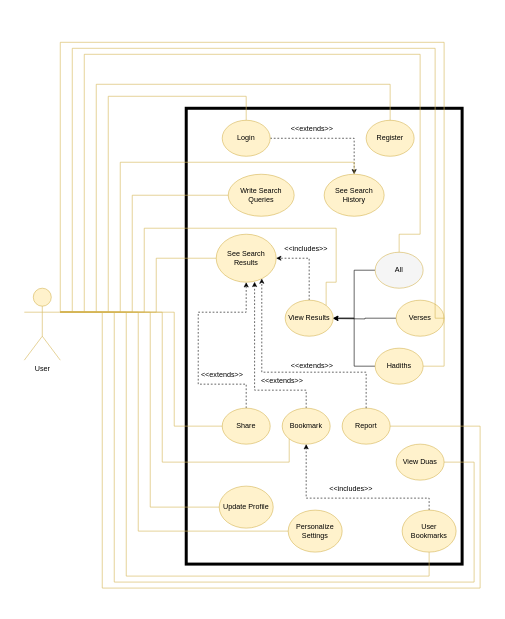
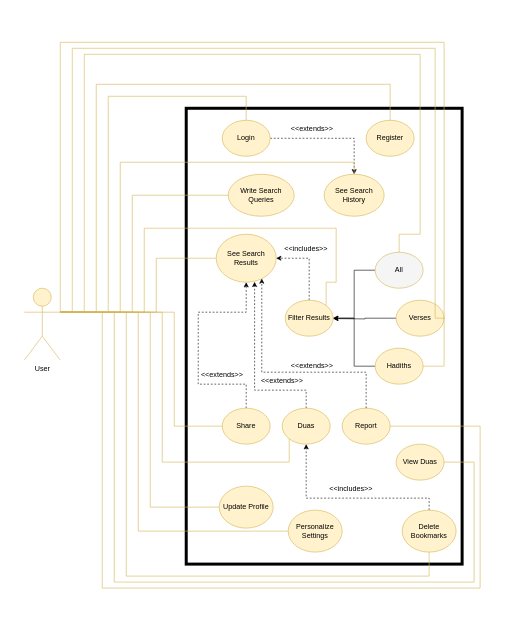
  <mxCell id="0" />
  <mxCell id="1" parent="0" />
  <mxCell id="2" value="" style="rounded=0;whiteSpace=wrap;html=1;strokeColor=none;" vertex="1" parent="1"><mxGeometry x="20" y="20" width="800" height="990" as="geometry" /></mxCell>
  <mxCell id="3" value="" style="rounded=0;whiteSpace=wrap;html=1;strokeWidth=5;" parent="1" vertex="1"><mxGeometry x="310" y="180" width="460" height="760" as="geometry" /></mxCell>
  <mxCell id="4" style="edgeStyle=orthogonalEdgeStyle;rounded=0;orthogonalLoop=1;jettySize=auto;html=1;exitX=1;exitY=0.5;exitDx=0;exitDy=0;dashed=1;" parent="1" source="5" target="22" edge="1"><mxGeometry relative="1" as="geometry" /></mxCell>
  <mxCell id="5" value="Login" style="ellipse;whiteSpace=wrap;html=1;fontSize=12;fillColor=#fff2cc;strokeColor=#d6b656;" parent="1" vertex="1"><mxGeometry x="370" y="200" width="80" height="60" as="geometry" /></mxCell>
  <mxCell id="6" value="Register" style="ellipse;whiteSpace=wrap;html=1;fontSize=12;fillColor=#fff2cc;strokeColor=#d6b656;" parent="1" vertex="1"><mxGeometry x="610" y="200" width="80" height="60" as="geometry" /></mxCell>
  <mxCell id="7" value="See Search Results" style="ellipse;whiteSpace=wrap;html=1;fontSize=12;fillColor=#fff2cc;strokeColor=#d6b656;" parent="1" vertex="1"><mxGeometry x="360" y="390" width="100" height="80" as="geometry" /></mxCell>
  <mxCell id="8" value="Write Search Queries" style="ellipse;whiteSpace=wrap;html=1;fontSize=12;fillColor=#fff2cc;strokeColor=#d6b656;" parent="1" vertex="1"><mxGeometry x="380" y="290" width="110" height="70" as="geometry" /></mxCell>
  <mxCell id="9" style="edgeStyle=orthogonalEdgeStyle;rounded=0;orthogonalLoop=1;jettySize=auto;html=1;exitX=0.5;exitY=0;exitDx=0;exitDy=0;entryX=1;entryY=0.5;entryDx=0;entryDy=0;dashed=1;" parent="1" source="10" target="7" edge="1"><mxGeometry relative="1" as="geometry" /></mxCell>
- <mxCell id="10" value="View Results" style="ellipse;whiteSpace=wrap;html=1;fontSize=12;fillColor=#fff2cc;strokeColor=#d6b656;" parent="1" vertex="1"><mxGeometry x="475" y="500" width="80" height="60" as="geometry" /></mxCell>
+ <mxCell id="10" value="Filter Results" style="ellipse;whiteSpace=wrap;html=1;fontSize=12;fillColor=#fff2cc;strokeColor=#d6b656;" parent="1" vertex="1"><mxGeometry x="475" y="500" width="80" height="60" as="geometry" /></mxCell>
  <mxCell id="11" style="edgeStyle=orthogonalEdgeStyle;rounded=0;orthogonalLoop=1;jettySize=auto;html=1;exitX=0;exitY=0.5;exitDx=0;exitDy=0;" parent="1" source="12" edge="1"><mxGeometry relative="1" as="geometry"><mxPoint x="555" y="530.667" as="targetPoint" /></mxGeometry></mxCell>
  <mxCell id="12" value="Verses" style="ellipse;whiteSpace=wrap;html=1;fontSize=12;fillColor=#fff2cc;strokeColor=#d6b656;" parent="1" vertex="1"><mxGeometry x="660" y="500" width="80" height="60" as="geometry" /></mxCell>
  <mxCell id="13" style="edgeStyle=orthogonalEdgeStyle;rounded=0;orthogonalLoop=1;jettySize=auto;html=1;exitX=0;exitY=0.5;exitDx=0;exitDy=0;entryX=1;entryY=0.5;entryDx=0;entryDy=0;" parent="1" source="14" target="10" edge="1"><mxGeometry relative="1" as="geometry" /></mxCell>
  <mxCell id="14" value="All" style="ellipse;whiteSpace=wrap;html=1;fontSize=12;fillColor=#f5f5f5;strokeColor=#d6b656;" parent="1" vertex="1"><mxGeometry x="625" y="420" width="80" height="60" as="geometry" /></mxCell>
  <mxCell id="15" style="edgeStyle=orthogonalEdgeStyle;rounded=0;orthogonalLoop=1;jettySize=auto;html=1;exitX=0;exitY=0.5;exitDx=0;exitDy=0;entryX=1;entryY=0.5;entryDx=0;entryDy=0;" parent="1" source="16" target="10" edge="1"><mxGeometry relative="1" as="geometry" /></mxCell>
  <mxCell id="16" value="Hadiths" style="ellipse;whiteSpace=wrap;html=1;fontSize=12;fillColor=#fff2cc;strokeColor=#d6b656;" parent="1" vertex="1"><mxGeometry x="625" y="580" width="80" height="60" as="geometry" /></mxCell>
  <mxCell id="17" style="edgeStyle=orthogonalEdgeStyle;rounded=0;orthogonalLoop=1;jettySize=auto;html=1;exitX=0.5;exitY=0;exitDx=0;exitDy=0;entryX=0.64;entryY=0.992;entryDx=0;entryDy=0;entryPerimeter=0;dashed=1;" parent="1" source="18" target="7" edge="1"><mxGeometry relative="1" as="geometry"><Array as="points"><mxPoint x="510" y="650" /><mxPoint x="424" y="650" /></Array></mxGeometry></mxCell>
- <mxCell id="18" value="Bookmark" style="ellipse;whiteSpace=wrap;html=1;fontSize=12;fillColor=#fff2cc;strokeColor=#d6b656;" parent="1" vertex="1"><mxGeometry x="470" y="680" width="80" height="60" as="geometry" /></mxCell>
+ <mxCell id="18" value="Duas" style="ellipse;whiteSpace=wrap;html=1;fontSize=12;fillColor=#fff2cc;strokeColor=#d6b656;" parent="1" vertex="1"><mxGeometry x="470" y="680" width="80" height="60" as="geometry" /></mxCell>
  <mxCell id="19" style="edgeStyle=orthogonalEdgeStyle;rounded=0;orthogonalLoop=1;jettySize=auto;html=1;exitX=0.5;exitY=0;exitDx=0;exitDy=0;entryX=0.5;entryY=1;entryDx=0;entryDy=0;dashed=1;" parent="1" source="20" target="7" edge="1"><mxGeometry relative="1" as="geometry"><Array as="points"><mxPoint x="410" y="640" /><mxPoint x="330" y="640" /><mxPoint x="330" y="520" /><mxPoint x="410" y="520" /></Array></mxGeometry></mxCell>
  <mxCell id="20" value="Share" style="ellipse;whiteSpace=wrap;html=1;fontSize=12;fillColor=#fff2cc;strokeColor=#d6b656;" parent="1" vertex="1"><mxGeometry x="370" y="680" width="80" height="60" as="geometry" /></mxCell>
  <mxCell id="21" value="View Duas" style="ellipse;whiteSpace=wrap;html=1;fontSize=12;fillColor=#fff2cc;strokeColor=#d6b656;" parent="1" vertex="1"><mxGeometry x="660" y="740" width="80" height="60" as="geometry" /></mxCell>
  <mxCell id="22" value="See Search History" style="ellipse;whiteSpace=wrap;html=1;fontSize=12;fillColor=#fff2cc;strokeColor=#d6b656;" parent="1" vertex="1"><mxGeometry x="540" y="290" width="100" height="70" as="geometry" /></mxCell>
  <mxCell id="23" value="Report" style="ellipse;whiteSpace=wrap;html=1;fontSize=12;fillColor=#fff2cc;strokeColor=#d6b656;" parent="1" vertex="1"><mxGeometry x="570" y="680" width="80" height="60" as="geometry" /></mxCell>
  <mxCell id="24" value="Update Profile" style="ellipse;whiteSpace=wrap;html=1;fontSize=12;fillColor=#fff2cc;strokeColor=#d6b656;" parent="1" vertex="1"><mxGeometry x="365" y="810" width="90" height="70" as="geometry" /></mxCell>
  <mxCell id="25" value="Personalize Settings" style="ellipse;whiteSpace=wrap;html=1;fontSize=12;fillColor=#fff2cc;strokeColor=#d6b656;" parent="1" vertex="1"><mxGeometry x="480" y="850" width="90" height="70" as="geometry" /></mxCell>
  <mxCell id="26" style="edgeStyle=orthogonalEdgeStyle;rounded=0;orthogonalLoop=1;jettySize=auto;html=1;exitX=0.5;exitY=0;exitDx=0;exitDy=0;entryX=0.5;entryY=1;entryDx=0;entryDy=0;dashed=1;" parent="1" source="27" target="18" edge="1"><mxGeometry relative="1" as="geometry"><Array as="points"><mxPoint x="715" y="830" /><mxPoint x="510" y="830" /></Array></mxGeometry></mxCell>
- <mxCell id="27" value="User Bookmarks" style="ellipse;whiteSpace=wrap;html=1;fontSize=12;fillColor=#fff2cc;strokeColor=#d6b656;" parent="1" vertex="1"><mxGeometry x="670" y="850" width="90" height="70" as="geometry" /></mxCell>
+ <mxCell id="27" value="Delete Bookmarks" style="ellipse;whiteSpace=wrap;html=1;fontSize=12;fillColor=#fff2cc;strokeColor=#d6b656;" parent="1" vertex="1"><mxGeometry x="670" y="850" width="90" height="70" as="geometry" /></mxCell>
  <mxCell id="28" style="edgeStyle=orthogonalEdgeStyle;rounded=0;orthogonalLoop=1;jettySize=auto;html=1;exitX=1;exitY=0.333;exitDx=0;exitDy=0;exitPerimeter=0;entryX=0.5;entryY=0;entryDx=0;entryDy=0;strokeColor=#d6b656;endArrow=none;endFill=0;fillColor=#fff2cc;" parent="1" source="42" target="5" edge="1"><mxGeometry relative="1" as="geometry"><Array as="points"><mxPoint x="180" y="520" /><mxPoint x="180" y="160" /><mxPoint x="410" y="160" /></Array></mxGeometry></mxCell>
  <mxCell id="29" style="edgeStyle=orthogonalEdgeStyle;rounded=0;orthogonalLoop=1;jettySize=auto;html=1;exitX=1;exitY=0.333;exitDx=0;exitDy=0;exitPerimeter=0;entryX=0.5;entryY=0;entryDx=0;entryDy=0;endArrow=none;endFill=0;fillColor=#fff2cc;strokeColor=#d6b656;" parent="1" source="42" target="6" edge="1"><mxGeometry relative="1" as="geometry"><Array as="points"><mxPoint x="160" y="520" /><mxPoint x="160" y="140" /><mxPoint x="650" y="140" /></Array></mxGeometry></mxCell>
  <mxCell id="30" style="edgeStyle=orthogonalEdgeStyle;rounded=0;orthogonalLoop=1;jettySize=auto;html=1;exitX=1;exitY=0.333;exitDx=0;exitDy=0;exitPerimeter=0;entryX=0;entryY=0.5;entryDx=0;entryDy=0;endArrow=none;endFill=0;fillColor=#fff2cc;strokeColor=#d6b656;" parent="1" source="42" target="8" edge="1"><mxGeometry relative="1" as="geometry"><Array as="points"><mxPoint x="220" y="520" /><mxPoint x="220" y="325" /></Array></mxGeometry></mxCell>
  <mxCell id="31" style="edgeStyle=orthogonalEdgeStyle;rounded=0;orthogonalLoop=1;jettySize=auto;html=1;exitX=1;exitY=0.333;exitDx=0;exitDy=0;exitPerimeter=0;entryX=0.5;entryY=0;entryDx=0;entryDy=0;endArrow=none;endFill=0;fillColor=#fff2cc;strokeColor=#d6b656;" parent="1" source="42" target="22" edge="1"><mxGeometry relative="1" as="geometry"><Array as="points"><mxPoint x="200" y="520" /><mxPoint x="200" y="270" /><mxPoint x="590" y="270" /></Array></mxGeometry></mxCell>
  <mxCell id="32" style="edgeStyle=orthogonalEdgeStyle;rounded=0;orthogonalLoop=1;jettySize=auto;html=1;exitX=1;exitY=0.333;exitDx=0;exitDy=0;exitPerimeter=0;entryX=0;entryY=0.5;entryDx=0;entryDy=0;endArrow=none;endFill=0;fillColor=#fff2cc;strokeColor=#d6b656;" parent="1" source="42" target="7" edge="1"><mxGeometry relative="1" as="geometry"><Array as="points"><mxPoint x="260" y="520" /><mxPoint x="260" y="430" /></Array></mxGeometry></mxCell>
  <mxCell id="33" style="edgeStyle=orthogonalEdgeStyle;rounded=0;orthogonalLoop=1;jettySize=auto;html=1;exitX=1;exitY=0.333;exitDx=0;exitDy=0;exitPerimeter=0;entryX=0.5;entryY=0;entryDx=0;entryDy=0;endArrow=none;endFill=0;fillColor=#fff2cc;strokeColor=#d6b656;" parent="1" source="42" target="14" edge="1"><mxGeometry relative="1" as="geometry"><Array as="points"><mxPoint x="140" y="520" /><mxPoint x="140" y="90" /><mxPoint x="700" y="90" /><mxPoint x="700" y="390" /><mxPoint x="665" y="390" /></Array></mxGeometry></mxCell>
  <mxCell id="34" style="edgeStyle=orthogonalEdgeStyle;rounded=0;orthogonalLoop=1;jettySize=auto;html=1;exitX=1;exitY=0.333;exitDx=0;exitDy=0;exitPerimeter=0;entryX=1;entryY=0.5;entryDx=0;entryDy=0;endArrow=none;endFill=0;fillColor=#fff2cc;strokeColor=#d6b656;" parent="1" source="42" target="12" edge="1"><mxGeometry relative="1" as="geometry"><Array as="points"><mxPoint x="120" y="520" /><mxPoint x="120" y="80" /><mxPoint x="725" y="80" /><mxPoint x="725" y="530" /></Array></mxGeometry></mxCell>
  <mxCell id="35" style="edgeStyle=orthogonalEdgeStyle;rounded=0;orthogonalLoop=1;jettySize=auto;html=1;exitX=1;exitY=0.333;exitDx=0;exitDy=0;exitPerimeter=0;entryX=1;entryY=0.5;entryDx=0;entryDy=0;endArrow=none;endFill=0;fillColor=#fff2cc;strokeColor=#d6b656;" parent="1" source="42" target="16" edge="1"><mxGeometry relative="1" as="geometry"><Array as="points"><mxPoint x="100" y="70" /><mxPoint x="740" y="70" /><mxPoint x="740" y="610" /></Array></mxGeometry></mxCell>
  <mxCell id="36" style="edgeStyle=orthogonalEdgeStyle;rounded=0;orthogonalLoop=1;jettySize=auto;html=1;exitX=1;exitY=0.333;exitDx=0;exitDy=0;exitPerimeter=0;entryX=0;entryY=0.5;entryDx=0;entryDy=0;endArrow=none;endFill=0;fillColor=#fff2cc;strokeColor=#d6b656;" parent="1" source="42" target="20" edge="1"><mxGeometry relative="1" as="geometry"><Array as="points"><mxPoint x="290" y="520" /><mxPoint x="290" y="710" /></Array></mxGeometry></mxCell>
  <mxCell id="37" style="edgeStyle=orthogonalEdgeStyle;rounded=0;orthogonalLoop=1;jettySize=auto;html=1;exitX=1;exitY=0.333;exitDx=0;exitDy=0;exitPerimeter=0;entryX=0;entryY=0.5;entryDx=0;entryDy=0;endArrow=none;endFill=0;fillColor=#fff2cc;strokeColor=#d6b656;" parent="1" source="42" target="24" edge="1"><mxGeometry relative="1" as="geometry"><Array as="points"><mxPoint x="250" y="520" /><mxPoint x="250" y="845" /></Array></mxGeometry></mxCell>
  <mxCell id="38" style="edgeStyle=orthogonalEdgeStyle;rounded=0;orthogonalLoop=1;jettySize=auto;html=1;exitX=1;exitY=0.333;exitDx=0;exitDy=0;exitPerimeter=0;entryX=0;entryY=0.5;entryDx=0;entryDy=0;endArrow=none;endFill=0;fillColor=#fff2cc;strokeColor=#d6b656;" parent="1" source="42" target="25" edge="1"><mxGeometry relative="1" as="geometry"><Array as="points"><mxPoint x="230" y="520" /><mxPoint x="230" y="885" /></Array></mxGeometry></mxCell>
  <mxCell id="39" style="edgeStyle=orthogonalEdgeStyle;rounded=0;orthogonalLoop=1;jettySize=auto;html=1;exitX=1;exitY=0.333;exitDx=0;exitDy=0;exitPerimeter=0;entryX=0.5;entryY=1;entryDx=0;entryDy=0;endArrow=none;endFill=0;fillColor=#fff2cc;strokeColor=#d6b656;" parent="1" source="42" target="27" edge="1"><mxGeometry relative="1" as="geometry"><Array as="points"><mxPoint x="210" y="520" /><mxPoint x="210" y="960" /><mxPoint x="715" y="960" /></Array></mxGeometry></mxCell>
  <mxCell id="40" style="edgeStyle=orthogonalEdgeStyle;rounded=0;orthogonalLoop=1;jettySize=auto;html=1;exitX=1;exitY=0.333;exitDx=0;exitDy=0;exitPerimeter=0;entryX=1;entryY=0.5;entryDx=0;entryDy=0;endArrow=none;endFill=0;fillColor=#fff2cc;strokeColor=#d6b656;" parent="1" source="42" target="21" edge="1"><mxGeometry relative="1" as="geometry"><Array as="points"><mxPoint x="190" y="520" /><mxPoint x="190" y="970" /><mxPoint x="790" y="970" /><mxPoint x="790" y="770" /></Array></mxGeometry></mxCell>
  <mxCell id="41" style="edgeStyle=orthogonalEdgeStyle;rounded=0;orthogonalLoop=1;jettySize=auto;html=1;exitX=1;exitY=0.333;exitDx=0;exitDy=0;exitPerimeter=0;entryX=1;entryY=0.5;entryDx=0;entryDy=0;endArrow=none;endFill=0;fillColor=#fff2cc;strokeColor=#d6b656;" parent="1" source="42" target="23" edge="1"><mxGeometry relative="1" as="geometry"><Array as="points"><mxPoint x="170" y="520" /><mxPoint x="170" y="980" /><mxPoint x="800" y="980" /><mxPoint x="800" y="710" /></Array></mxGeometry></mxCell>
  <mxCell id="42" value="&lt;div&gt;User&lt;/div&gt;" style="shape=umlActor;verticalLabelPosition=bottom;verticalAlign=top;html=1;outlineConnect=0;fillColor=#fff2cc;strokeColor=#d6b656;" parent="1" vertex="1"><mxGeometry x="40" y="480" width="60" height="120" as="geometry" /></mxCell>
  <mxCell id="43" value="&lt;div&gt;&amp;lt;&amp;lt;includes&amp;gt;&amp;gt;&lt;/div&gt;" style="text;html=1;strokeColor=none;fillColor=none;align=center;verticalAlign=middle;whiteSpace=wrap;rounded=0;" parent="1" vertex="1"><mxGeometry x="480" y="400" width="60" height="30" as="geometry" /></mxCell>
  <mxCell id="44" value="&lt;div&gt;&amp;lt;&amp;lt;extends&amp;gt;&amp;gt;&lt;/div&gt;" style="text;html=1;strokeColor=none;fillColor=none;align=center;verticalAlign=middle;whiteSpace=wrap;rounded=0;" parent="1" vertex="1"><mxGeometry x="490" y="200" width="60" height="30" as="geometry" /></mxCell>
  <mxCell id="45" style="edgeStyle=orthogonalEdgeStyle;rounded=0;orthogonalLoop=1;jettySize=auto;html=1;exitX=0.5;exitY=0;exitDx=0;exitDy=0;entryX=0.76;entryY=0.923;entryDx=0;entryDy=0;entryPerimeter=0;dashed=1;" parent="1" source="23" target="7" edge="1"><mxGeometry relative="1" as="geometry"><Array as="points"><mxPoint x="610" y="620" /><mxPoint x="436" y="620" /></Array></mxGeometry></mxCell>
  <mxCell id="46" value="&lt;div&gt;&amp;lt;&amp;lt;extends&amp;gt;&amp;gt;&lt;/div&gt;" style="text;html=1;strokeColor=none;fillColor=none;align=center;verticalAlign=middle;whiteSpace=wrap;rounded=0;" parent="1" vertex="1"><mxGeometry x="490" y="595" width="60" height="30" as="geometry" /></mxCell>
  <mxCell id="47" value="&lt;div&gt;&amp;lt;&amp;lt;extends&amp;gt;&amp;gt;&lt;/div&gt;" style="text;html=1;strokeColor=none;fillColor=none;align=center;verticalAlign=middle;whiteSpace=wrap;rounded=0;" parent="1" vertex="1"><mxGeometry x="440" y="620" width="60" height="30" as="geometry" /></mxCell>
  <mxCell id="48" value="&lt;div&gt;&amp;lt;&amp;lt;extends&amp;gt;&amp;gt;&lt;/div&gt;" style="text;html=1;strokeColor=none;fillColor=none;align=center;verticalAlign=middle;whiteSpace=wrap;rounded=0;" parent="1" vertex="1"><mxGeometry x="340" y="610" width="60" height="30" as="geometry" /></mxCell>
  <mxCell id="49" value="&lt;div&gt;&amp;lt;&amp;lt;includes&amp;gt;&amp;gt;&lt;/div&gt;" style="text;html=1;strokeColor=none;fillColor=none;align=center;verticalAlign=middle;whiteSpace=wrap;rounded=0;" parent="1" vertex="1"><mxGeometry x="555" y="800" width="60" height="30" as="geometry" /></mxCell>
  <mxCell id="50" style="edgeStyle=orthogonalEdgeStyle;rounded=0;orthogonalLoop=1;jettySize=auto;html=1;exitX=1;exitY=0.333;exitDx=0;exitDy=0;exitPerimeter=0;entryX=0;entryY=1;entryDx=0;entryDy=0;endArrow=none;endFill=0;fillColor=#fff2cc;strokeColor=#d6b656;" parent="1" source="42" target="18" edge="1"><mxGeometry relative="1" as="geometry"><Array as="points"><mxPoint x="270" y="520" /><mxPoint x="270" y="770" /><mxPoint x="481" y="770" /></Array></mxGeometry></mxCell>
  <mxCell id="51" style="edgeStyle=orthogonalEdgeStyle;rounded=0;orthogonalLoop=1;jettySize=auto;html=1;exitX=1;exitY=0.333;exitDx=0;exitDy=0;exitPerimeter=0;entryX=1;entryY=0;entryDx=0;entryDy=0;endArrow=none;endFill=0;fillColor=#fff2cc;strokeColor=#d6b656;" parent="1" source="42" target="10" edge="1"><mxGeometry relative="1" as="geometry"><mxPoint x="543" y="500" as="targetPoint" /><Array as="points"><mxPoint x="240" y="520" /><mxPoint x="240" y="380" /><mxPoint x="560" y="380" /><mxPoint x="560" y="470" /><mxPoint x="543" y="470" /></Array></mxGeometry></mxCell>
